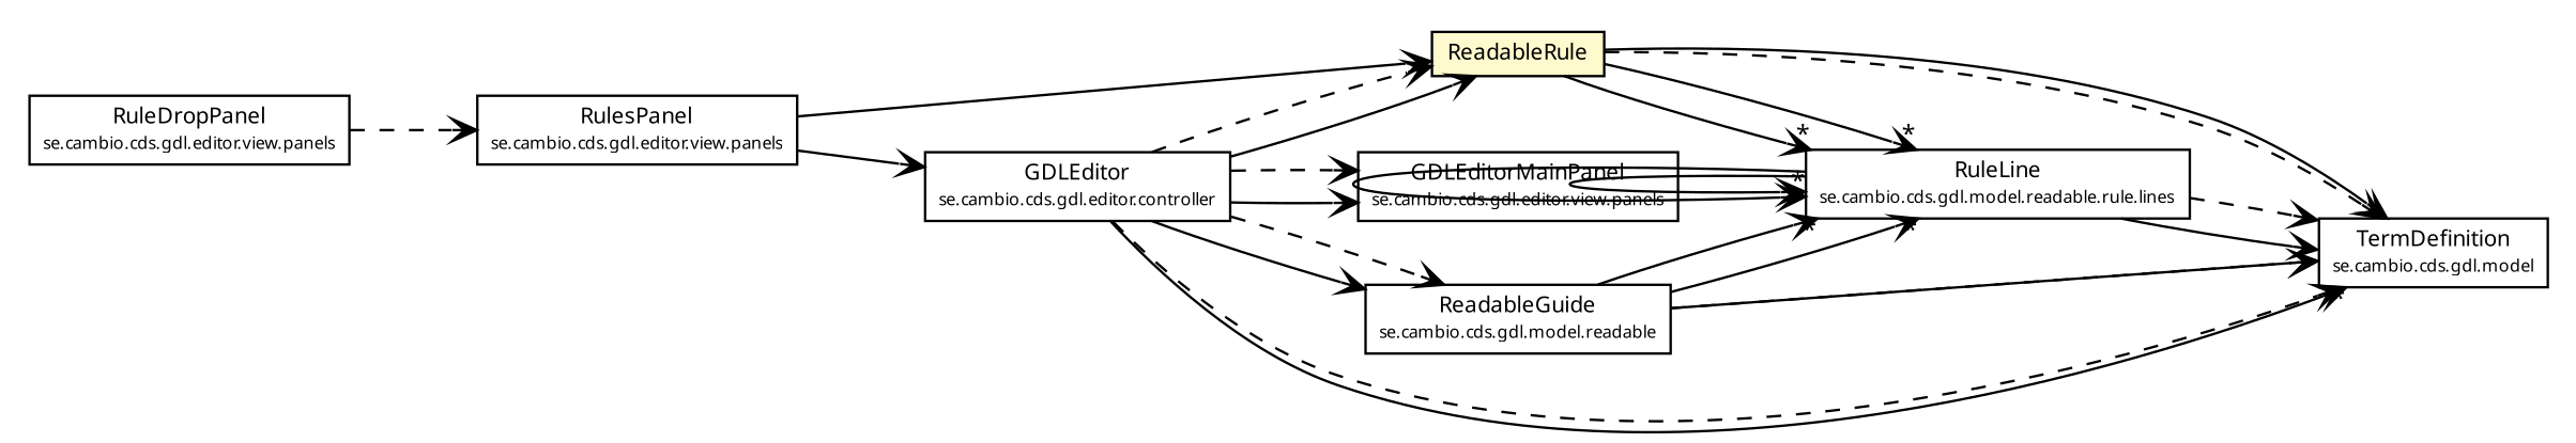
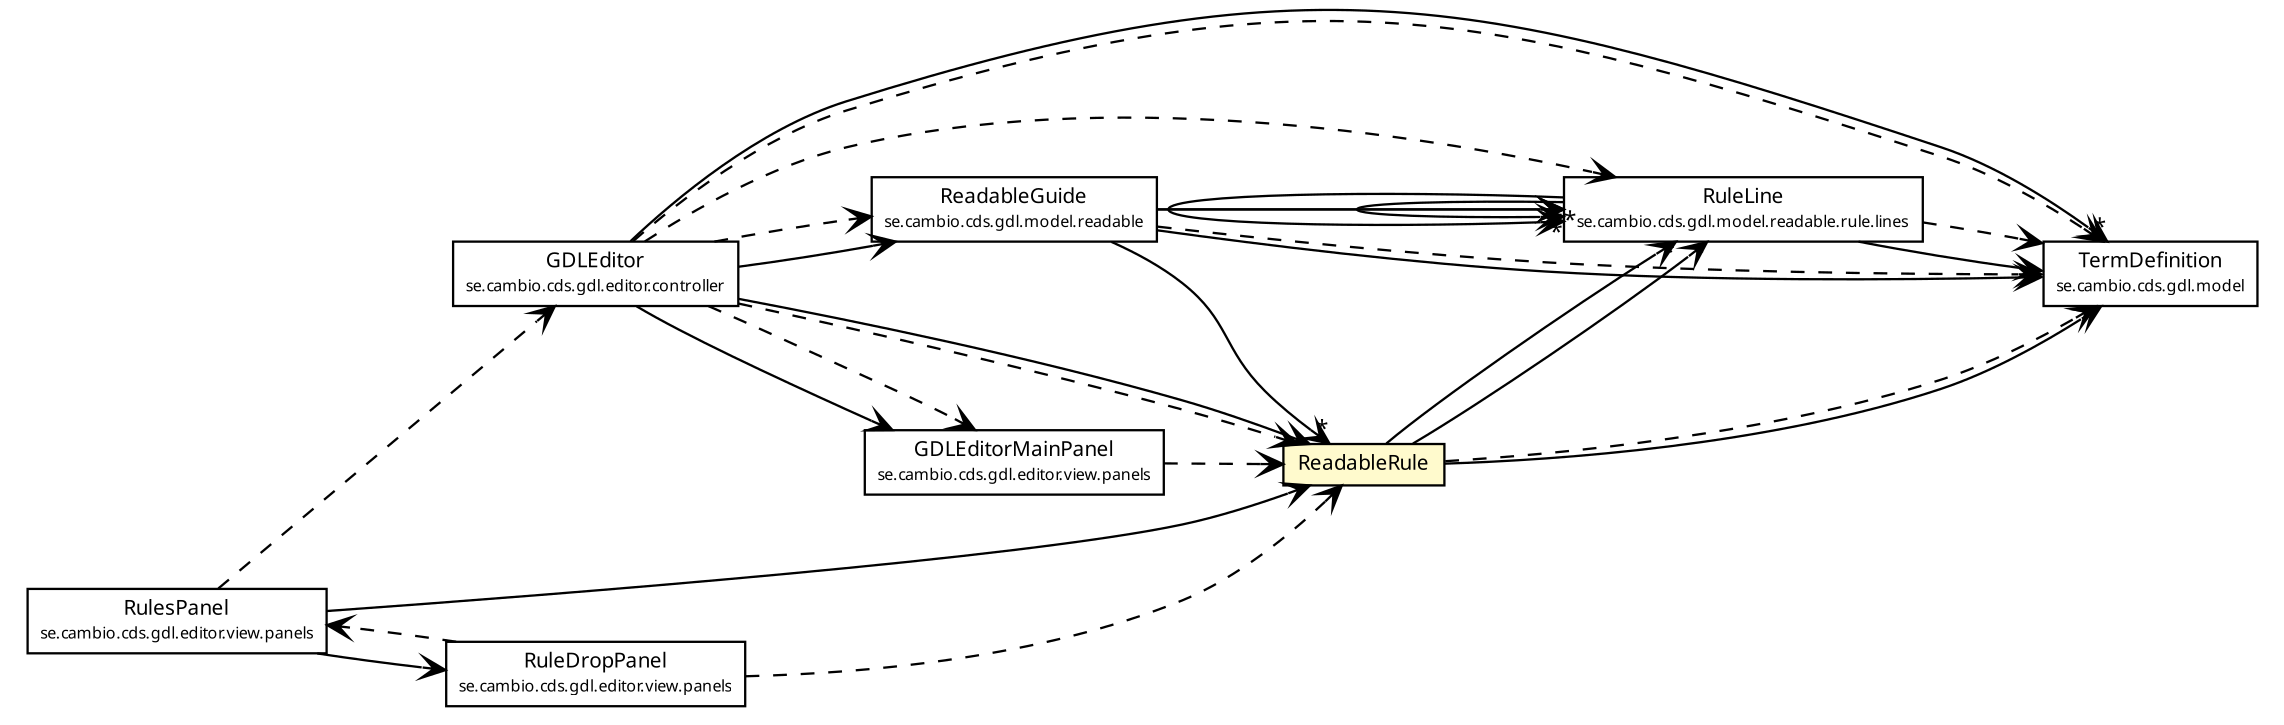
  digraph {
    fontname=Ubuntu
    nodesep=0.25
    rankdir=LR
    ranksep=0.5
    node [fontcolor=black fontname=Ubuntu fontsize=9.0 shape=plaintext]
    edge [arrowhead=open color=black fontcolor=black fontname=Ubuntu fontsize=10.0 headport=p labelfontname="Trebuchet MS" labelfontsize=10 tailport=p]
    n1 [label=<<table title="se.cambio.cds.gdl.model.TermDefinition" border="0" cellborder="1" cellspacing="0" cellpadding="2" port="p" href="../../TermDefinition.html"> 		<tr><td><table border="0" cellspacing="0" cellpadding="1"> <tr><td align="center" balign="center"><font face="Trebuchet MS"> TermDefinition </font></td></tr> <tr><td align="center" balign="center"><font face="Trebuchet MS" point-size="7.0"> se.cambio.cds.gdl.model </font></td></tr> 		</table></td></tr> 		</table>>]
    n2 [label=<<table title="se.cambio.cds.gdl.model.readable.ReadableGuide" border="0" cellborder="1" cellspacing="0" cellpadding="2" port="p" href="../ReadableGuide.html"> 		<tr><td><table border="0" cellspacing="0" cellpadding="1"> <tr><td align="center" balign="center"><font face="Trebuchet MS"> ReadableGuide </font></td></tr> <tr><td align="center" balign="center"><font face="Trebuchet MS" point-size="7.0"> se.cambio.cds.gdl.model.readable </font></td></tr> 		</table></td></tr> 		</table>>]
    n3 [label=<<table title="se.cambio.cds.gdl.model.readable.rule.lines.RuleLine" border="0" cellborder="1" cellspacing="0" cellpadding="2" port="p" href="./lines/RuleLine.html"> 		<tr><td><table border="0" cellspacing="0" cellpadding="1"> <tr><td align="center" balign="center"><font face="Trebuchet MS"> RuleLine </font></td></tr> <tr><td align="center" balign="center"><font face="Trebuchet MS" point-size="7.0"> se.cambio.cds.gdl.model.readable.rule.lines </font></td></tr> 		</table></td></tr> 		</table>>]
    n4 [label=<<table title="se.cambio.cds.gdl.model.readable.rule.ReadableRule" border="0" cellborder="1" cellspacing="0" cellpadding="2" port="p" bgcolor="lemonChiffon" href="./ReadableRule.html"> 		<tr><td><table border="0" cellspacing="0" cellpadding="1"> <tr><td align="center" balign="center"><font face="Trebuchet MS"> ReadableRule </font></td></tr> 		</table></td></tr> 		</table>>]
    n5 [label=<<table title="se.cambio.cds.gdl.editor.controller.GDLEditor" border="0" cellborder="1" cellspacing="0" cellpadding="2" port="p" href="../../../editor/controller/GDLEditor.html"> 		<tr><td><table border="0" cellspacing="0" cellpadding="1"> <tr><td align="center" balign="center"><font face="Trebuchet MS"> GDLEditor </font></td></tr> <tr><td align="center" balign="center"><font face="Trebuchet MS" point-size="7.0"> se.cambio.cds.gdl.editor.controller </font></td></tr> 		</table></td></tr> 		</table>>]
    n6 [label=<<table title="se.cambio.cds.gdl.editor.view.panels.GDLEditorMainPanel" border="0" cellborder="1" cellspacing="0" cellpadding="2" port="p" href="../../../editor/view/panels/GDLEditorMainPanel.html"> 		<tr><td><table border="0" cellspacing="0" cellpadding="1"> <tr><td align="center" balign="center"><font face="Trebuchet MS"> GDLEditorMainPanel </font></td></tr> <tr><td align="center" balign="center"><font face="Trebuchet MS" point-size="7.0"> se.cambio.cds.gdl.editor.view.panels </font></td></tr> 		</table></td></tr> 		</table>>]
    n7 [label=<<table title="se.cambio.cds.gdl.editor.view.panels.RulesPanel" border="0" cellborder="1" cellspacing="0" cellpadding="2" port="p" href="../../../editor/view/panels/RulesPanel.html"> 		<tr><td><table border="0" cellspacing="0" cellpadding="1"> <tr><td align="center" balign="center"><font face="Trebuchet MS"> RulesPanel </font></td></tr> <tr><td align="center" balign="center"><font face="Trebuchet MS" point-size="7.0"> se.cambio.cds.gdl.editor.view.panels </font></td></tr> 		</table></td></tr> 		</table>>]
    n8 [label=<<table title="se.cambio.cds.gdl.editor.view.panels.RuleDropPanel" border="0" cellborder="1" cellspacing="0" cellpadding="2" port="p" href="../../../editor/view/panels/RuleDropPanel.html"> 		<tr><td><table border="0" cellspacing="0" cellpadding="1"> <tr><td align="center" balign="center"><font face="Trebuchet MS"> RuleDropPanel </font></td></tr> <tr><td align="center" balign="center"><font face="Trebuchet MS" point-size="7.0"> se.cambio.cds.gdl.editor.view.panels </font></td></tr> 		</table></td></tr> 		</table>>]
    n2 -> n1
    n2 -> n1 [style=dashed]
    n2 -> n3 [headlabel="*"]
    n2 -> n3 [headlabel="*"]
+   n2 -> n4 [headlabel="*"]
    n3 -> n1
    n3 -> n1 [style=dashed]
    n3 -> n3
    n3 -> n3 [headlabel="*"]
    n4 -> n1
    n4 -> n1 [style=dashed]
    n4 -> n3 [headlabel="*"]
    n4 -> n3 [headlabel="*"]
    n5 -> n1 [headlabel="*"]
    n5 -> n1 [style=dashed]
    n5 -> n2
    n5 -> n2 [style=dashed]
+   n5 -> n3 [style=dashed]
    n5 -> n4
    n5 -> n4 [style=dashed]
    n5 -> n6
    n5 -> n6 [style=dashed]
+   n6 -> n4 [style=dashed]
    n7 -> n4 [style=solid]
-   n7 -> n5
+   n7 -> n5 [style=dashed]
+   n7 -> n8
+   n8 -> n4 [style=dashed]
    n8 -> n7 [style=dashed]
  }
